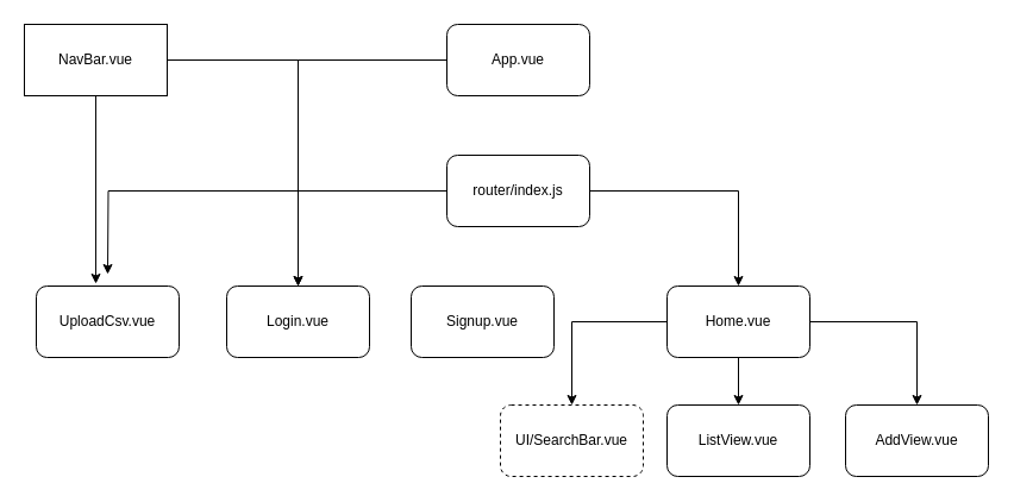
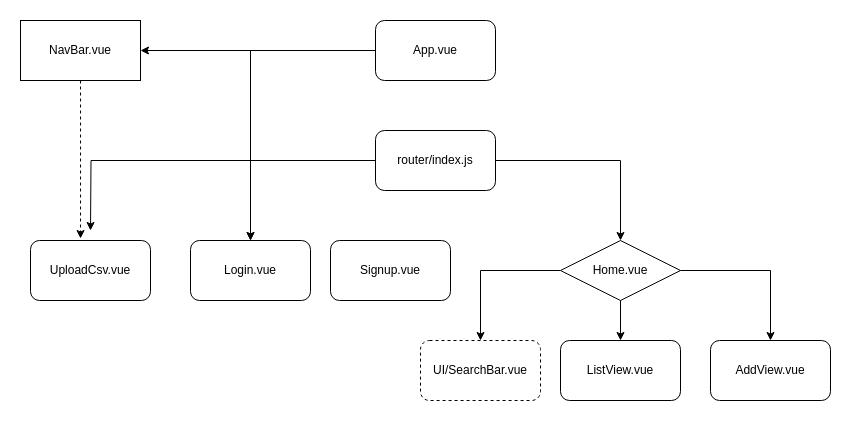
  <mxCell id="0" />
  <mxCell id="1" parent="0" />
  <mxCell id="2" value="" style="edgeStyle=orthogonalEdgeStyle;rounded=0;orthogonalLoop=1;jettySize=auto;html=1;" parent="1" source="4" target="11" edge="1"><mxGeometry relative="1" as="geometry" /></mxCell>
- <mxCell id="3" style="edgeStyle=orthogonalEdgeStyle;rounded=0;orthogonalLoop=1;jettySize=auto;html=1;entryX=1;entryY=0.5;entryDx=0;entryDy=0;endArrow=none;" parent="1" source="4" target="6" edge="1"><mxGeometry relative="1" as="geometry" /></mxCell>
+ <mxCell id="3" style="edgeStyle=orthogonalEdgeStyle;rounded=0;orthogonalLoop=1;jettySize=auto;html=1;entryX=1;entryY=0.5;entryDx=0;entryDy=0;" parent="1" source="4" target="6" edge="1"><mxGeometry relative="1" as="geometry" /></mxCell>
  <mxCell id="4" value="App.vue" style="rounded=1;whiteSpace=wrap;html=1;" parent="1" vertex="1"><mxGeometry x="375" y="20" width="120" height="60" as="geometry" /></mxCell>
- <mxCell id="5" style="edgeStyle=orthogonalEdgeStyle;rounded=0;orthogonalLoop=1;jettySize=auto;html=1;entryX=0.417;entryY=-0.033;entryDx=0;entryDy=0;entryPerimeter=0;" edge="1" parent="1" source="6" target="20"><mxGeometry relative="1" as="geometry" /></mxCell>
+ <mxCell id="5" style="edgeStyle=orthogonalEdgeStyle;rounded=0;orthogonalLoop=1;jettySize=auto;html=1;entryX=0.417;entryY=-0.033;entryDx=0;entryDy=0;entryPerimeter=0;dashed=1;" edge="1" parent="1" source="6" target="20"><mxGeometry relative="1" as="geometry" /></mxCell>
  <mxCell id="6" value="NavBar.vue" style="rounded=0;whiteSpace=wrap;html=1;" parent="1" vertex="1"><mxGeometry x="20" y="20" width="120" height="60" as="geometry" /></mxCell>
  <mxCell id="7" style="edgeStyle=orthogonalEdgeStyle;rounded=0;orthogonalLoop=1;jettySize=auto;html=1;" parent="1" source="10" target="11" edge="1"><mxGeometry relative="1" as="geometry" /></mxCell>
  <mxCell id="8" style="edgeStyle=orthogonalEdgeStyle;rounded=0;orthogonalLoop=1;jettySize=auto;html=1;entryX=0.5;entryY=0;entryDx=0;entryDy=0;" parent="1" source="10" target="16" edge="1"><mxGeometry relative="1" as="geometry" /></mxCell>
  <mxCell id="9" style="edgeStyle=orthogonalEdgeStyle;rounded=0;orthogonalLoop=1;jettySize=auto;html=1;" edge="1" parent="1" source="10"><mxGeometry relative="1" as="geometry"><mxPoint x="90" y="230" as="targetPoint" /></mxGeometry></mxCell>
  <mxCell id="10" value="router/index.js" style="rounded=1;whiteSpace=wrap;html=1;" parent="1" vertex="1"><mxGeometry x="375" y="130" width="120" height="60" as="geometry" /></mxCell>
  <mxCell id="11" value="Login.vue" style="rounded=1;whiteSpace=wrap;html=1;" parent="1" vertex="1"><mxGeometry x="190" y="240" width="120" height="60" as="geometry" /></mxCell>
- <mxCell id="12" value="Signup.vue" style="rounded=1;whiteSpace=wrap;html=1;" parent="1" vertex="1"><mxGeometry x="345" y="240" width="120" height="60" as="geometry" /></mxCell>
+ <mxCell id="12" value="Signup.vue" style="rounded=1;whiteSpace=wrap;html=1;" parent="1" vertex="1"><mxGeometry x="330" y="240" width="120" height="60" as="geometry" /></mxCell>
  <mxCell id="13" value="" style="edgeStyle=orthogonalEdgeStyle;rounded=0;orthogonalLoop=1;jettySize=auto;html=1;" parent="1" source="16" target="17" edge="1"><mxGeometry relative="1" as="geometry" /></mxCell>
  <mxCell id="14" style="edgeStyle=orthogonalEdgeStyle;rounded=0;orthogonalLoop=1;jettySize=auto;html=1;" parent="1" source="16" target="18" edge="1"><mxGeometry relative="1" as="geometry" /></mxCell>
  <mxCell id="15" style="edgeStyle=orthogonalEdgeStyle;rounded=0;orthogonalLoop=1;jettySize=auto;html=1;" parent="1" source="16" target="19" edge="1"><mxGeometry relative="1" as="geometry" /></mxCell>
- <mxCell id="16" value="Home.vue" style="rounded=1;whiteSpace=wrap;html=1;" parent="1" vertex="1"><mxGeometry x="560" y="240" width="120" height="60" as="geometry" /></mxCell>
+ <mxCell id="16" value="Home.vue" style="rhombus;whiteSpace=wrap;html=1;" parent="1" vertex="1"><mxGeometry x="560" y="240" width="120" height="60" as="geometry" /></mxCell>
  <mxCell id="17" value="ListView.vue" style="rounded=1;whiteSpace=wrap;html=1;" parent="1" vertex="1"><mxGeometry x="560" y="340" width="120" height="60" as="geometry" /></mxCell>
  <mxCell id="18" value="AddView.vue" style="rounded=1;whiteSpace=wrap;html=1;" parent="1" vertex="1"><mxGeometry x="710" y="340" width="120" height="60" as="geometry" /></mxCell>
  <mxCell id="19" value="UI/SearchBar.vue" style="rounded=1;whiteSpace=wrap;html=1;dashed=1;" parent="1" vertex="1"><mxGeometry x="420" y="340" width="120" height="60" as="geometry" /></mxCell>
  <mxCell id="20" value="UploadCsv.vue" style="rounded=1;whiteSpace=wrap;html=1;" vertex="1" parent="1"><mxGeometry x="30" y="240" width="120" height="60" as="geometry" /></mxCell>
